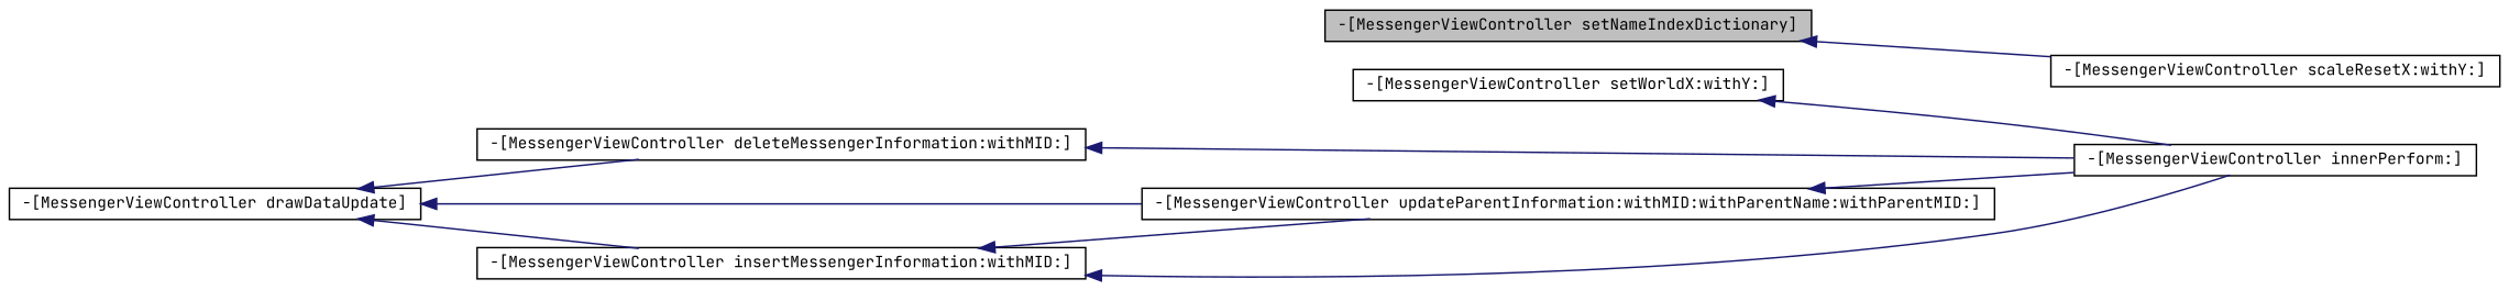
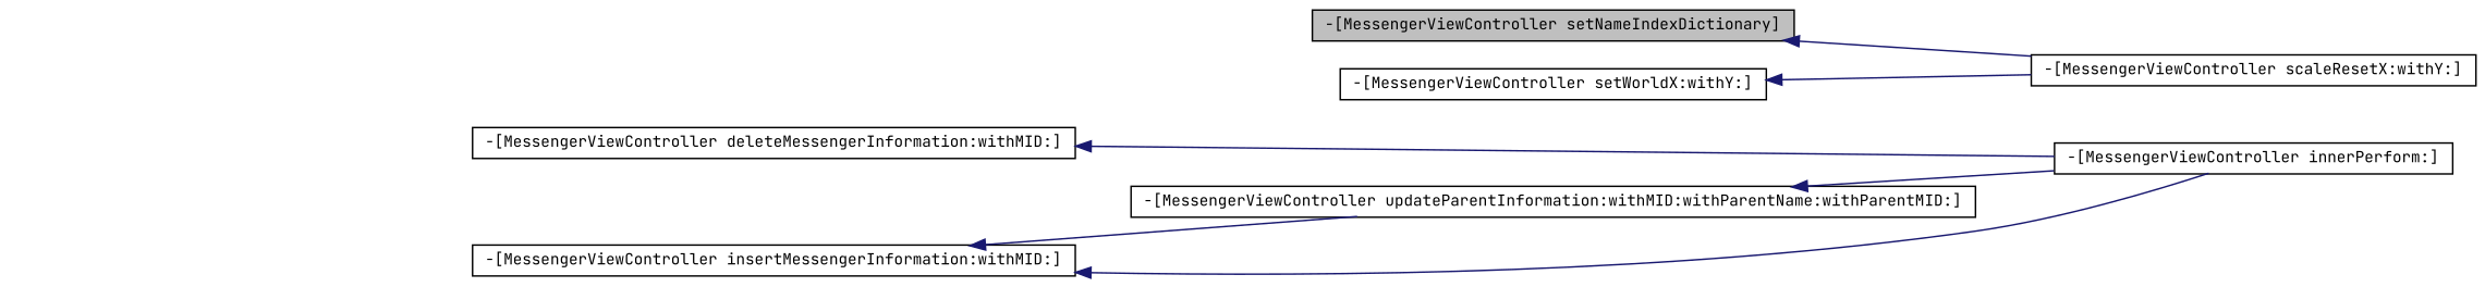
  digraph {
    fontname="JetBrains Mono"
    rankdir=LR
    node [color=black fillcolor=white fontname="JetBrains Mono" fontsize=10 shape=record style=filled]
    edge [color=midnightblue dir=back fontname="JetBrains Mono" fontsize=10 labelfontname="FreeSans.ttf" labelfontsize=10 style=solid]
    n1 [fillcolor=grey75 fontcolor=black height=0.2 label="-[MessengerViewController setNameIndexDictionary]" width=0.4]
    n2 [height=0.2 label="-[MessengerViewController scaleResetX:withY:]" width=0.4]
-   n3 [height=0.2 label="-[MessengerViewController drawDataUpdate]" width=0.4]
    n4 [height=0.2 label="-[MessengerViewController deleteMessengerInformation:withMID:]" width=0.4]
    n5 [height=0.2 label="-[MessengerViewController insertMessengerInformation:withMID:]" width=0.4]
    n6 [height=0.2 label="-[MessengerViewController updateParentInformation:withMID:withParentName:withParentMID:]" width=0.4]
    n7 [height=0.2 label="-[MessengerViewController innerPerform:]" width=0.4]
    n8 [height=0.2 label="-[MessengerViewController setWorldX:withY:]" width=0.4]
    n1 -> n2
-   n3 -> n4
-   n3 -> n5
-   n3 -> n6
    n4 -> n7
    n5 -> n6
    n5 -> n7
    n6 -> n7
-   n8 -> n7
+   n8 -> n2
  }
